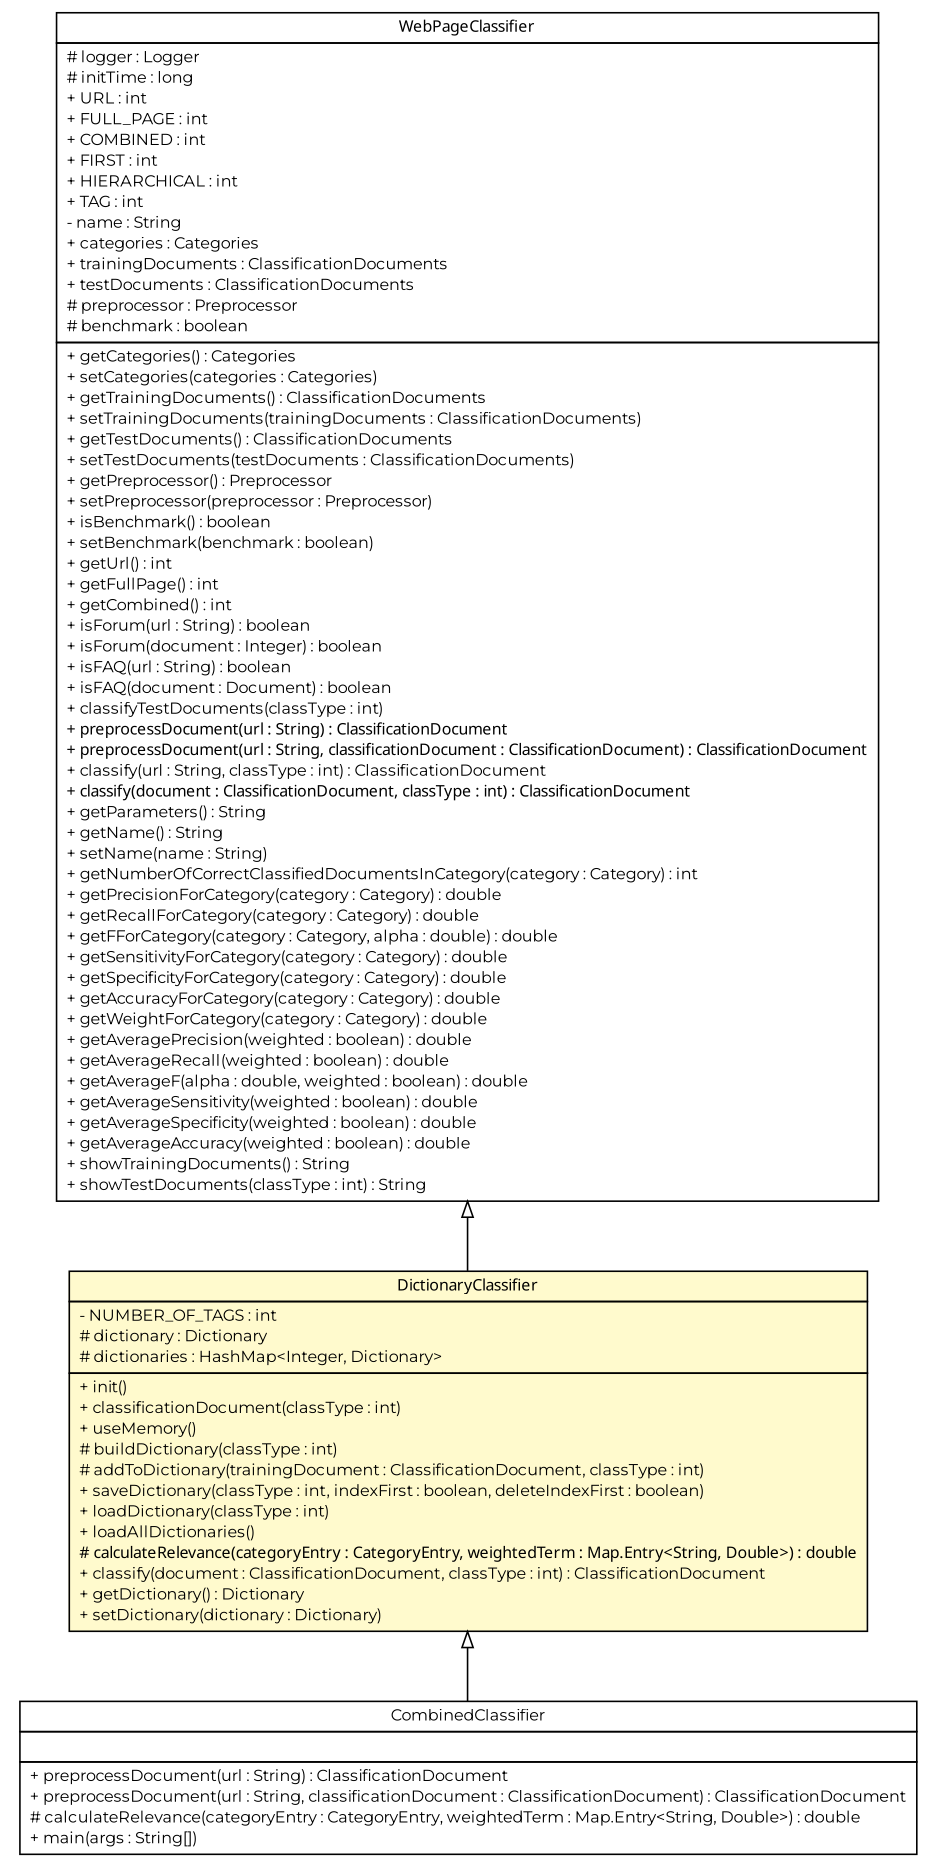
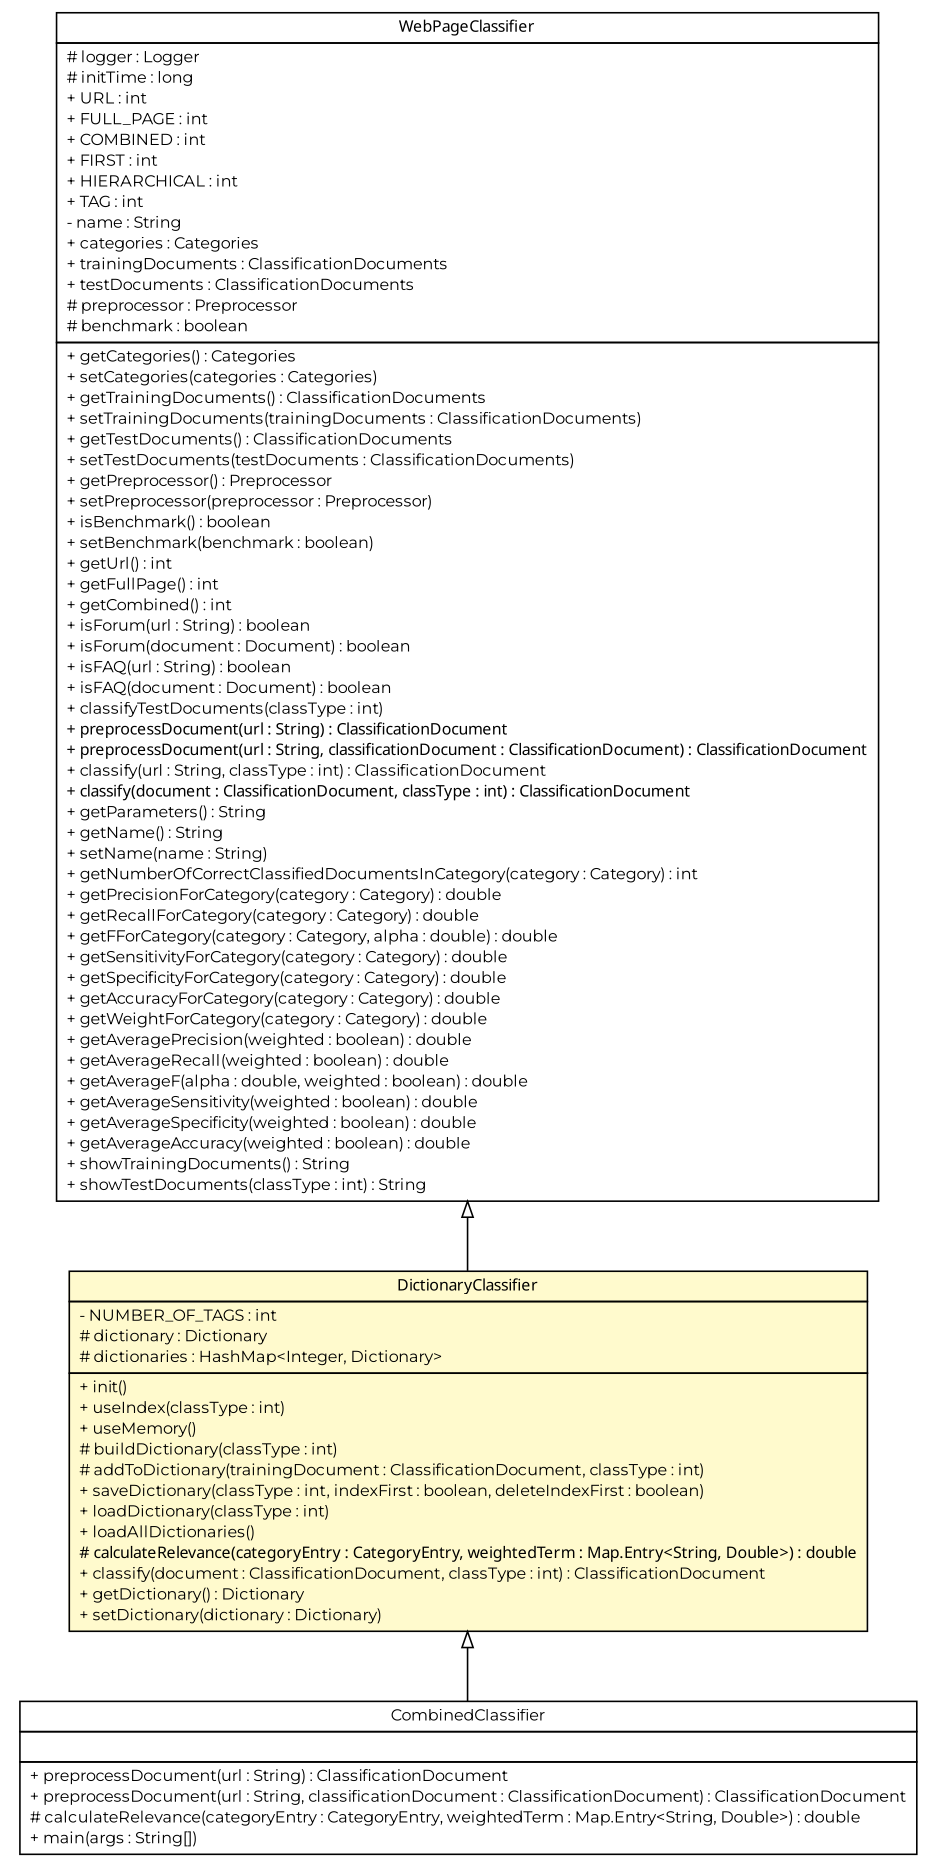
  digraph {
    fontname=Montserrat
    nodesep=0.25
    ranksep=0.5
    node [fontcolor=black fontname=Montserrat fontsize=10.0 shape=plaintext]
    edge [arrowtail=empty dir=back fontname=Montserrat fontsize=10 headport=p labelfontname=arial labelfontsize=10 style=solid tailport=p]
-   n1 [label=<<table title="tud.iir.classification.page.WebPageClassifier" border="0" cellborder="1" cellspacing="0" cellpadding="2" port="p" href="./WebPageClassifier.html"> 		<tr><td><table border="0" cellspacing="0" cellpadding="1"> <tr><td align="center" balign="center"><font face="ariali"> WebPageClassifier </font></td></tr> 		</table></td></tr> 		<tr><td><table border="0" cellspacing="0" cellpadding="1"> <tr><td align="left" balign="left"> # logger : Logger </td></tr> <tr><td align="left" balign="left"> # initTime : long </td></tr> <tr><td align="left" balign="left"> + URL : int </td></tr> <tr><td align="left" balign="left"> + FULL_PAGE : int </td></tr> <tr><td align="left" balign="left"> + COMBINED : int </td></tr> <tr><td align="left" balign="left"> + FIRST : int </td></tr> <tr><td align="left" balign="left"> + HIERARCHICAL : int </td></tr> <tr><td align="left" balign="left"> + TAG : int </td></tr> <tr><td align="left" balign="left"> - name : String </td></tr> <tr><td align="left" balign="left"> + categories : Categories </td></tr> <tr><td align="left" balign="left"> + trainingDocuments : ClassificationDocuments </td></tr> <tr><td align="left" balign="left"> + testDocuments : ClassificationDocuments </td></tr> <tr><td align="left" balign="left"> # preprocessor : Preprocessor </td></tr> <tr><td align="left" balign="left"> # benchmark : boolean </td></tr> 		</table></td></tr> 		<tr><td><table border="0" cellspacing="0" cellpadding="1"> <tr><td align="left" balign="left"> + getCategories() : Categories </td></tr> <tr><td align="left" balign="left"> + setCategories(categories : Categories) </td></tr> <tr><td align="left" balign="left"> + getTrainingDocuments() : ClassificationDocuments </td></tr> <tr><td align="left" balign="left"> + setTrainingDocuments(trainingDocuments : ClassificationDocuments) </td></tr> <tr><td align="left" balign="left"> + getTestDocuments() : ClassificationDocuments </td></tr> <tr><td align="left" balign="left"> + setTestDocuments(testDocuments : ClassificationDocuments) </td></tr> <tr><td align="left" balign="left"> + getPreprocessor() : Preprocessor </td></tr> <tr><td align="left" balign="left"> + setPreprocessor(preprocessor : Preprocessor) </td></tr> <tr><td align="left" balign="left"> + isBenchmark() : boolean </td></tr> <tr><td align="left" balign="left"> + setBenchmark(benchmark : boolean) </td></tr> <tr><td align="left" balign="left"> + getUrl() : int </td></tr> <tr><td align="left" balign="left"> + getFullPage() : int </td></tr> <tr><td align="left" balign="left"> + getCombined() : int </td></tr> <tr><td align="left" balign="left"> + isForum(url : String) : boolean </td></tr> <tr><td align="left" balign="left"> + isForum(document : Integer) : boolean </td></tr> <tr><td align="left" balign="left"> + isFAQ(url : String) : boolean </td></tr> <tr><td align="left" balign="left"> + isFAQ(document : Document) : boolean </td></tr> <tr><td align="left" balign="left"> + classifyTestDocuments(classType : int) </td></tr> <tr><td align="left" balign="left"><font face="ariali" point-size="10.0"> + preprocessDocument(url : String) : ClassificationDocument </font></td></tr> <tr><td align="left" balign="left"><font face="ariali" point-size="10.0"> + preprocessDocument(url : String, classificationDocument : ClassificationDocument) : ClassificationDocument </font></td></tr> <tr><td align="left" balign="left"> + classify(url : String, classType : int) : ClassificationDocument </td></tr> <tr><td align="left" balign="left"><font face="ariali" point-size="10.0"> + classify(document : ClassificationDocument, classType : int) : ClassificationDocument </font></td></tr> <tr><td align="left" balign="left"> + getParameters() : String </td></tr> <tr><td align="left" balign="left"> + getName() : String </td></tr> <tr><td align="left" balign="left"> + setName(name : String) </td></tr> <tr><td align="left" balign="left"> + getNumberOfCorrectClassifiedDocumentsInCategory(category : Category) : int </td></tr> <tr><td align="left" balign="left"> + getPrecisionForCategory(category : Category) : double </td></tr> <tr><td align="left" balign="left"> + getRecallForCategory(category : Category) : double </td></tr> <tr><td align="left" balign="left"> + getFForCategory(category : Category, alpha : double) : double </td></tr> <tr><td align="left" balign="left"> + getSensitivityForCategory(category : Category) : double </td></tr> <tr><td align="left" balign="left"> + getSpecificityForCategory(category : Category) : double </td></tr> <tr><td align="left" balign="left"> + getAccuracyForCategory(category : Category) : double </td></tr> <tr><td align="left" balign="left"> + getWeightForCategory(category : Category) : double </td></tr> <tr><td align="left" balign="left"> + getAveragePrecision(weighted : boolean) : double </td></tr> <tr><td align="left" balign="left"> + getAverageRecall(weighted : boolean) : double </td></tr> <tr><td align="left" balign="left"> + getAverageF(alpha : double, weighted : boolean) : double </td></tr> <tr><td align="left" balign="left"> + getAverageSensitivity(weighted : boolean) : double </td></tr> <tr><td align="left" balign="left"> + getAverageSpecificity(weighted : boolean) : double </td></tr> <tr><td align="left" balign="left"> + getAverageAccuracy(weighted : boolean) : double </td></tr> <tr><td align="left" balign="left"> + showTrainingDocuments() : String </td></tr> <tr><td align="left" balign="left"> + showTestDocuments(classType : int) : String </td></tr> 		</table></td></tr> 		</table>>]
-   n2 [label=<<table title="tud.iir.classification.page.DictionaryClassifier" border="0" cellborder="1" cellspacing="0" cellpadding="2" port="p" bgcolor="lemonChiffon" href="./DictionaryClassifier.html"> 		<tr><td><table border="0" cellspacing="0" cellpadding="1"> <tr><td align="center" balign="center"><font face="ariali"> DictionaryClassifier </font></td></tr> 		</table></td></tr> 		<tr><td><table border="0" cellspacing="0" cellpadding="1"> <tr><td align="left" balign="left"> - NUMBER_OF_TAGS : int </td></tr> <tr><td align="left" balign="left"> # dictionary : Dictionary </td></tr> <tr><td align="left" balign="left"> # dictionaries : HashMap&lt;Integer, Dictionary&gt; </td></tr> 		</table></td></tr> 		<tr><td><table border="0" cellspacing="0" cellpadding="1"> <tr><td align="left" balign="left"> + init() </td></tr> <tr><td align="left" balign="left"> + classificationDocument(classType : int) </td></tr> <tr><td align="left" balign="left"> + useMemory() </td></tr> <tr><td align="left" balign="left"> # buildDictionary(classType : int) </td></tr> <tr><td align="left" balign="left"> # addToDictionary(trainingDocument : ClassificationDocument, classType : int) </td></tr> <tr><td align="left" balign="left"> + saveDictionary(classType : int, indexFirst : boolean, deleteIndexFirst : boolean) </td></tr> <tr><td align="left" balign="left"> + loadDictionary(classType : int) </td></tr> <tr><td align="left" balign="left"> + loadAllDictionaries() </td></tr> <tr><td align="left" balign="left"><font face="ariali" point-size="10.0"> # calculateRelevance(categoryEntry : CategoryEntry, weightedTerm : Map.Entry&lt;String, Double&gt;) : double </font></td></tr> <tr><td align="left" balign="left"> + classify(document : ClassificationDocument, classType : int) : ClassificationDocument </td></tr> <tr><td align="left" balign="left"> + getDictionary() : Dictionary </td></tr> <tr><td align="left" balign="left"> + setDictionary(dictionary : Dictionary) </td></tr> 		</table></td></tr> 		</table>>]
+   n1 [label=<<table title="tud.iir.classification.page.WebPageClassifier" border="0" cellborder="1" cellspacing="0" cellpadding="2" port="p" href="./WebPageClassifier.html"> 		<tr><td><table border="0" cellspacing="0" cellpadding="1"> <tr><td align="center" balign="center"><font face="ariali"> WebPageClassifier </font></td></tr> 		</table></td></tr> 		<tr><td><table border="0" cellspacing="0" cellpadding="1"> <tr><td align="left" balign="left"> # logger : Logger </td></tr> <tr><td align="left" balign="left"> # initTime : long </td></tr> <tr><td align="left" balign="left"> + URL : int </td></tr> <tr><td align="left" balign="left"> + FULL_PAGE : int </td></tr> <tr><td align="left" balign="left"> + COMBINED : int </td></tr> <tr><td align="left" balign="left"> + FIRST : int </td></tr> <tr><td align="left" balign="left"> + HIERARCHICAL : int </td></tr> <tr><td align="left" balign="left"> + TAG : int </td></tr> <tr><td align="left" balign="left"> - name : String </td></tr> <tr><td align="left" balign="left"> + categories : Categories </td></tr> <tr><td align="left" balign="left"> + trainingDocuments : ClassificationDocuments </td></tr> <tr><td align="left" balign="left"> + testDocuments : ClassificationDocuments </td></tr> <tr><td align="left" balign="left"> # preprocessor : Preprocessor </td></tr> <tr><td align="left" balign="left"> # benchmark : boolean </td></tr> 		</table></td></tr> 		<tr><td><table border="0" cellspacing="0" cellpadding="1"> <tr><td align="left" balign="left"> + getCategories() : Categories </td></tr> <tr><td align="left" balign="left"> + setCategories(categories : Categories) </td></tr> <tr><td align="left" balign="left"> + getTrainingDocuments() : ClassificationDocuments </td></tr> <tr><td align="left" balign="left"> + setTrainingDocuments(trainingDocuments : ClassificationDocuments) </td></tr> <tr><td align="left" balign="left"> + getTestDocuments() : ClassificationDocuments </td></tr> <tr><td align="left" balign="left"> + setTestDocuments(testDocuments : ClassificationDocuments) </td></tr> <tr><td align="left" balign="left"> + getPreprocessor() : Preprocessor </td></tr> <tr><td align="left" balign="left"> + setPreprocessor(preprocessor : Preprocessor) </td></tr> <tr><td align="left" balign="left"> + isBenchmark() : boolean </td></tr> <tr><td align="left" balign="left"> + setBenchmark(benchmark : boolean) </td></tr> <tr><td align="left" balign="left"> + getUrl() : int </td></tr> <tr><td align="left" balign="left"> + getFullPage() : int </td></tr> <tr><td align="left" balign="left"> + getCombined() : int </td></tr> <tr><td align="left" balign="left"> + isForum(url : String) : boolean </td></tr> <tr><td align="left" balign="left"> + isForum(document : Document) : boolean </td></tr> <tr><td align="left" balign="left"> + isFAQ(url : String) : boolean </td></tr> <tr><td align="left" balign="left"> + isFAQ(document : Document) : boolean </td></tr> <tr><td align="left" balign="left"> + classifyTestDocuments(classType : int) </td></tr> <tr><td align="left" balign="left"><font face="ariali" point-size="10.0"> + preprocessDocument(url : String) : ClassificationDocument </font></td></tr> <tr><td align="left" balign="left"><font face="ariali" point-size="10.0"> + preprocessDocument(url : String, classificationDocument : ClassificationDocument) : ClassificationDocument </font></td></tr> <tr><td align="left" balign="left"> + classify(url : String, classType : int) : ClassificationDocument </td></tr> <tr><td align="left" balign="left"><font face="ariali" point-size="10.0"> + classify(document : ClassificationDocument, classType : int) : ClassificationDocument </font></td></tr> <tr><td align="left" balign="left"> + getParameters() : String </td></tr> <tr><td align="left" balign="left"> + getName() : String </td></tr> <tr><td align="left" balign="left"> + setName(name : String) </td></tr> <tr><td align="left" balign="left"> + getNumberOfCorrectClassifiedDocumentsInCategory(category : Category) : int </td></tr> <tr><td align="left" balign="left"> + getPrecisionForCategory(category : Category) : double </td></tr> <tr><td align="left" balign="left"> + getRecallForCategory(category : Category) : double </td></tr> <tr><td align="left" balign="left"> + getFForCategory(category : Category, alpha : double) : double </td></tr> <tr><td align="left" balign="left"> + getSensitivityForCategory(category : Category) : double </td></tr> <tr><td align="left" balign="left"> + getSpecificityForCategory(category : Category) : double </td></tr> <tr><td align="left" balign="left"> + getAccuracyForCategory(category : Category) : double </td></tr> <tr><td align="left" balign="left"> + getWeightForCategory(category : Category) : double </td></tr> <tr><td align="left" balign="left"> + getAveragePrecision(weighted : boolean) : double </td></tr> <tr><td align="left" balign="left"> + getAverageRecall(weighted : boolean) : double </td></tr> <tr><td align="left" balign="left"> + getAverageF(alpha : double, weighted : boolean) : double </td></tr> <tr><td align="left" balign="left"> + getAverageSensitivity(weighted : boolean) : double </td></tr> <tr><td align="left" balign="left"> + getAverageSpecificity(weighted : boolean) : double </td></tr> <tr><td align="left" balign="left"> + getAverageAccuracy(weighted : boolean) : double </td></tr> <tr><td align="left" balign="left"> + showTrainingDocuments() : String </td></tr> <tr><td align="left" balign="left"> + showTestDocuments(classType : int) : String </td></tr> 		</table></td></tr> 		</table>>]
+   n2 [label=<<table title="tud.iir.classification.page.DictionaryClassifier" border="0" cellborder="1" cellspacing="0" cellpadding="2" port="p" bgcolor="lemonChiffon" href="./DictionaryClassifier.html"> 		<tr><td><table border="0" cellspacing="0" cellpadding="1"> <tr><td align="center" balign="center"><font face="ariali"> DictionaryClassifier </font></td></tr> 		</table></td></tr> 		<tr><td><table border="0" cellspacing="0" cellpadding="1"> <tr><td align="left" balign="left"> - NUMBER_OF_TAGS : int </td></tr> <tr><td align="left" balign="left"> # dictionary : Dictionary </td></tr> <tr><td align="left" balign="left"> # dictionaries : HashMap&lt;Integer, Dictionary&gt; </td></tr> 		</table></td></tr> 		<tr><td><table border="0" cellspacing="0" cellpadding="1"> <tr><td align="left" balign="left"> + init() </td></tr> <tr><td align="left" balign="left"> + useIndex(classType : int) </td></tr> <tr><td align="left" balign="left"> + useMemory() </td></tr> <tr><td align="left" balign="left"> # buildDictionary(classType : int) </td></tr> <tr><td align="left" balign="left"> # addToDictionary(trainingDocument : ClassificationDocument, classType : int) </td></tr> <tr><td align="left" balign="left"> + saveDictionary(classType : int, indexFirst : boolean, deleteIndexFirst : boolean) </td></tr> <tr><td align="left" balign="left"> + loadDictionary(classType : int) </td></tr> <tr><td align="left" balign="left"> + loadAllDictionaries() </td></tr> <tr><td align="left" balign="left"><font face="ariali" point-size="10.0"> # calculateRelevance(categoryEntry : CategoryEntry, weightedTerm : Map.Entry&lt;String, Double&gt;) : double </font></td></tr> <tr><td align="left" balign="left"> + classify(document : ClassificationDocument, classType : int) : ClassificationDocument </td></tr> <tr><td align="left" balign="left"> + getDictionary() : Dictionary </td></tr> <tr><td align="left" balign="left"> + setDictionary(dictionary : Dictionary) </td></tr> 		</table></td></tr> 		</table>>]
    n3 [label=<<table title="tud.iir.classification.page.CombinedClassifier" border="0" cellborder="1" cellspacing="0" cellpadding="2" port="p" href="./CombinedClassifier.html"> 		<tr><td><table border="0" cellspacing="0" cellpadding="1"> <tr><td align="center" balign="center"> CombinedClassifier </td></tr> 		</table></td></tr> 		<tr><td><table border="0" cellspacing="0" cellpadding="1"> <tr><td align="left" balign="left">  </td></tr> 		</table></td></tr> 		<tr><td><table border="0" cellspacing="0" cellpadding="1"> <tr><td align="left" balign="left"> + preprocessDocument(url : String) : ClassificationDocument </td></tr> <tr><td align="left" balign="left"> + preprocessDocument(url : String, classificationDocument : ClassificationDocument) : ClassificationDocument </td></tr> <tr><td align="left" balign="left"> # calculateRelevance(categoryEntry : CategoryEntry, weightedTerm : Map.Entry&lt;String, Double&gt;) : double </td></tr> <tr><td align="left" balign="left"> + main(args : String[]) </td></tr> 		</table></td></tr> 		</table>>]
    n1 -> n2
    n2 -> n3
  }
